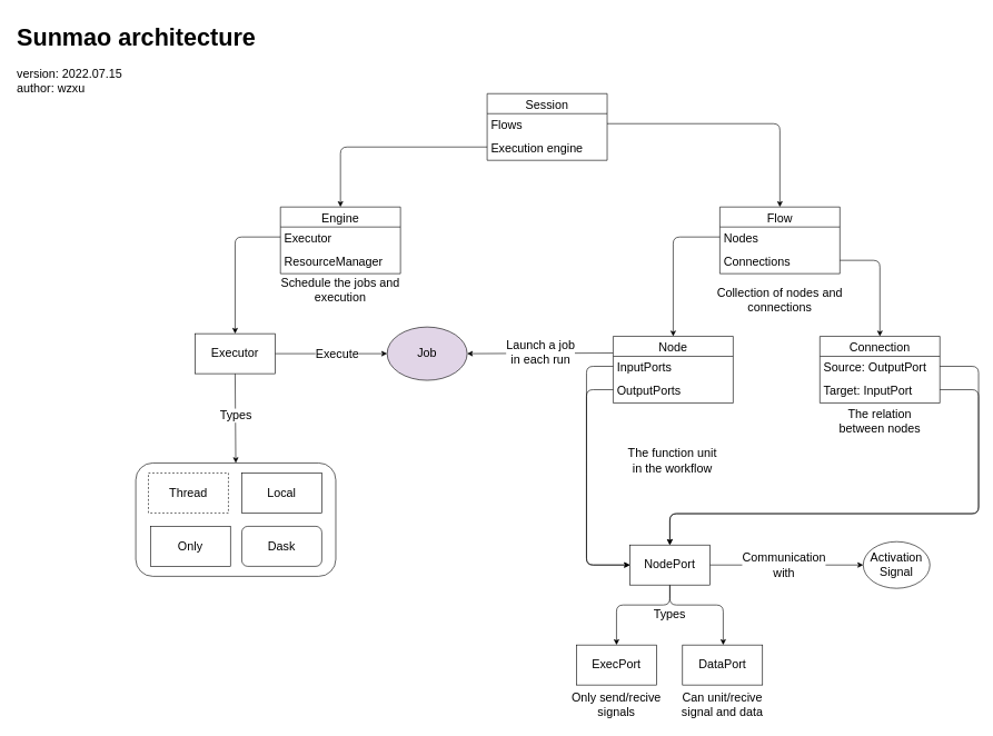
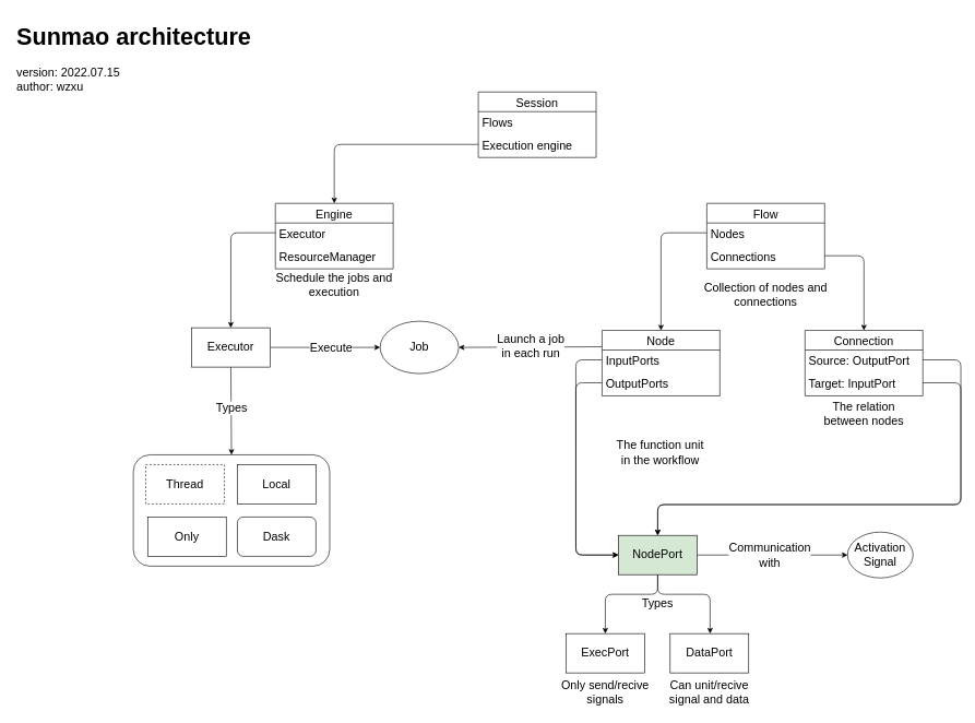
  <mxCell id="0" />
  <mxCell id="1" parent="0" />
  <mxCell id="2" value="" style="rounded=1;whiteSpace=wrap;html=1;fontSize=18;" vertex="1" parent="1"><mxGeometry x="203" y="694" width="300" height="170" as="geometry" /></mxCell>
  <mxCell id="3" style="edgeStyle=none;html=1;exitX=0.5;exitY=1;exitDx=0;exitDy=0;entryX=0.5;entryY=0;entryDx=0;entryDy=0;fontSize=18;" edge="1" parent="1" source="7"><mxGeometry relative="1" as="geometry"><mxPoint x="1084" y="967" as="targetPoint" /><Array as="points"><mxPoint x="1004" y="907" /><mxPoint x="1084" y="907" /></Array></mxGeometry></mxCell>
  <mxCell id="4" style="edgeStyle=none;html=1;exitX=0.5;exitY=1;exitDx=0;exitDy=0;entryX=0.5;entryY=0;entryDx=0;entryDy=0;fontSize=18;" edge="1" parent="1" source="7" target="23"><mxGeometry relative="1" as="geometry"><Array as="points"><mxPoint x="1004" y="907" /><mxPoint x="924" y="907" /></Array></mxGeometry></mxCell>
  <mxCell id="5" style="edgeStyle=none;html=1;exitX=1;exitY=0.5;exitDx=0;exitDy=0;fontSize=18;" edge="1" parent="1" source="7" target="8"><mxGeometry relative="1" as="geometry" /></mxCell>
  <mxCell id="6" value="Communication&lt;br&gt;with" style="edgeLabel;html=1;align=center;verticalAlign=middle;resizable=0;points=[];fontSize=18;" vertex="1" connectable="0" parent="5"><mxGeometry x="-0.148" y="-1" relative="1" as="geometry"><mxPoint x="12" y="-1" as="offset" /></mxGeometry></mxCell>
- <mxCell id="7" value="&lt;font style=&quot;font-size: 18px&quot;&gt;NodePort&lt;/font&gt;" style="rounded=0;whiteSpace=wrap;html=1;" vertex="1" parent="1"><mxGeometry x="944" y="817" width="120" height="60" as="geometry" /></mxCell>
+ <mxCell id="7" value="&lt;font style=&quot;font-size: 18px&quot;&gt;NodePort&lt;/font&gt;" style="rounded=0;whiteSpace=wrap;html=1;fillColor=#d5e8d4;" vertex="1" parent="1"><mxGeometry x="944" y="817" width="120" height="60" as="geometry" /></mxCell>
  <mxCell id="8" value="Activation&lt;br&gt;Signal" style="ellipse;whiteSpace=wrap;html=1;fontSize=18;" vertex="1" parent="1"><mxGeometry x="1294" y="812" width="100" height="70" as="geometry" /></mxCell>
  <mxCell id="9" value="Connection" style="swimlane;fontStyle=0;childLayout=stackLayout;horizontal=1;startSize=30;horizontalStack=0;resizeParent=1;resizeParentMax=0;resizeLast=0;collapsible=1;marginBottom=0;fontSize=18;" vertex="1" parent="1"><mxGeometry x="1229" y="504" width="180" height="100" as="geometry" /></mxCell>
  <mxCell id="10" value="Source: OutputPort" style="text;strokeColor=none;fillColor=none;align=left;verticalAlign=middle;spacingLeft=4;spacingRight=4;overflow=hidden;points=[[0,0.5],[1,0.5]];portConstraint=eastwest;rotatable=0;fontSize=18;" vertex="1" parent="9"><mxGeometry y="30" width="180" height="30" as="geometry" /></mxCell>
  <mxCell id="11" value="Target: InputPort" style="text;strokeColor=none;fillColor=none;align=left;verticalAlign=middle;spacingLeft=4;spacingRight=4;overflow=hidden;points=[[0,0.5],[1,0.5]];portConstraint=eastwest;rotatable=0;fontSize=18;" vertex="1" parent="9"><mxGeometry y="60" width="180" height="40" as="geometry" /></mxCell>
  <mxCell id="12" style="edgeStyle=none;html=1;exitX=0;exitY=0.25;exitDx=0;exitDy=0;entryX=1;entryY=0.5;entryDx=0;entryDy=0;fontSize=18;" edge="1" parent="1" source="14" target="38"><mxGeometry relative="1" as="geometry" /></mxCell>
  <mxCell id="13" value="Launch a job&lt;br&gt;in each run" style="edgeLabel;html=1;align=center;verticalAlign=middle;resizable=0;points=[];fontSize=18;" vertex="1" connectable="0" parent="12"><mxGeometry x="-0.152" y="-2" relative="1" as="geometry"><mxPoint x="-16" as="offset" /></mxGeometry></mxCell>
  <mxCell id="14" value="Node" style="swimlane;fontStyle=0;childLayout=stackLayout;horizontal=1;startSize=30;horizontalStack=0;resizeParent=1;resizeParentMax=0;resizeLast=0;collapsible=1;marginBottom=0;fontSize=18;" vertex="1" parent="1"><mxGeometry x="919" y="504" width="180" height="100" as="geometry" /></mxCell>
  <mxCell id="15" value="InputPorts" style="text;strokeColor=none;fillColor=none;align=left;verticalAlign=middle;spacingLeft=4;spacingRight=4;overflow=hidden;points=[[0,0.5],[1,0.5]];portConstraint=eastwest;rotatable=0;fontSize=18;" vertex="1" parent="14"><mxGeometry y="30" width="180" height="30" as="geometry" /></mxCell>
  <mxCell id="16" value="OutputPorts" style="text;strokeColor=none;fillColor=none;align=left;verticalAlign=middle;spacingLeft=4;spacingRight=4;overflow=hidden;points=[[0,0.5],[1,0.5]];portConstraint=eastwest;rotatable=0;fontSize=18;" vertex="1" parent="14"><mxGeometry y="60" width="180" height="40" as="geometry" /></mxCell>
  <mxCell id="17" value="Flow" style="swimlane;fontStyle=0;childLayout=stackLayout;horizontal=1;startSize=30;horizontalStack=0;resizeParent=1;resizeParentMax=0;resizeLast=0;collapsible=1;marginBottom=0;fontSize=18;" vertex="1" parent="1"><mxGeometry x="1079" y="310" width="180" height="100" as="geometry" /></mxCell>
  <mxCell id="18" value="Nodes" style="text;strokeColor=none;fillColor=none;align=left;verticalAlign=middle;spacingLeft=4;spacingRight=4;overflow=hidden;points=[[0,0.5],[1,0.5]];portConstraint=eastwest;rotatable=0;fontSize=18;" vertex="1" parent="17"><mxGeometry y="30" width="180" height="30" as="geometry" /></mxCell>
  <mxCell id="19" value="Connections" style="text;strokeColor=none;fillColor=none;align=left;verticalAlign=middle;spacingLeft=4;spacingRight=4;overflow=hidden;points=[[0,0.5],[1,0.5]];portConstraint=eastwest;rotatable=0;fontSize=18;" vertex="1" parent="17"><mxGeometry y="60" width="180" height="40" as="geometry" /></mxCell>
  <mxCell id="20" style="edgeStyle=none;html=1;exitX=1;exitY=0.5;exitDx=0;exitDy=0;entryX=0.5;entryY=0;entryDx=0;entryDy=0;fontSize=18;" edge="1" parent="1" source="19" target="9"><mxGeometry relative="1" as="geometry"><Array as="points"><mxPoint x="1319" y="390" /></Array></mxGeometry></mxCell>
  <mxCell id="21" style="edgeStyle=none;html=1;exitX=0;exitY=0.5;exitDx=0;exitDy=0;entryX=0;entryY=0.5;entryDx=0;entryDy=0;fontSize=18;" edge="1" parent="1" source="15" target="7"><mxGeometry relative="1" as="geometry"><Array as="points"><mxPoint x="879" y="549" /><mxPoint x="879" y="700" /><mxPoint x="879" y="847" /></Array></mxGeometry></mxCell>
  <mxCell id="22" style="edgeStyle=none;html=1;exitX=0;exitY=0.5;exitDx=0;exitDy=0;entryX=0;entryY=0.5;entryDx=0;entryDy=0;fontSize=18;" edge="1" parent="1" source="16" target="7"><mxGeometry relative="1" as="geometry"><Array as="points"><mxPoint x="879" y="584" /><mxPoint x="879" y="720" /><mxPoint x="879" y="847" /></Array></mxGeometry></mxCell>
  <mxCell id="23" value="&lt;font style=&quot;font-size: 18px&quot;&gt;ExecPort&lt;/font&gt;" style="rounded=0;whiteSpace=wrap;html=1;" vertex="1" parent="1"><mxGeometry x="864" y="967" width="120" height="60" as="geometry" /></mxCell>
  <mxCell id="24" value="&lt;font style=&quot;font-size: 18px&quot;&gt;DataPort&lt;/font&gt;" style="rounded=0;whiteSpace=wrap;html=1;" vertex="1" parent="1"><mxGeometry x="1023" y="967" width="120" height="60" as="geometry" /></mxCell>
  <mxCell id="25" value="Types" style="text;html=1;strokeColor=none;fillColor=none;align=center;verticalAlign=middle;whiteSpace=wrap;rounded=0;fontSize=18;" vertex="1" parent="1"><mxGeometry x="974" y="907" width="60" height="30" as="geometry" /></mxCell>
  <mxCell id="26" style="edgeStyle=none;html=1;exitX=0;exitY=0.5;exitDx=0;exitDy=0;entryX=0.5;entryY=0;entryDx=0;entryDy=0;fontSize=18;" edge="1" parent="1" source="18" target="14"><mxGeometry relative="1" as="geometry"><Array as="points"><mxPoint x="1009" y="355" /></Array></mxGeometry></mxCell>
  <mxCell id="27" value="Collection of nodes and connections" style="text;html=1;strokeColor=none;fillColor=none;align=center;verticalAlign=middle;whiteSpace=wrap;rounded=0;fontSize=18;" vertex="1" parent="1"><mxGeometry x="1069" y="425" width="200" height="50" as="geometry" /></mxCell>
  <mxCell id="28" value="The function unit in the workflow" style="text;html=1;strokeColor=none;fillColor=none;align=center;verticalAlign=middle;whiteSpace=wrap;rounded=0;fontSize=18;" vertex="1" parent="1"><mxGeometry x="934" y="666" width="148" height="50" as="geometry" /></mxCell>
  <mxCell id="29" value="The relation between nodes" style="text;html=1;strokeColor=none;fillColor=none;align=center;verticalAlign=middle;whiteSpace=wrap;rounded=0;fontSize=18;" vertex="1" parent="1"><mxGeometry x="1245" y="607" width="148" height="50" as="geometry" /></mxCell>
  <mxCell id="30" style="edgeStyle=none;html=1;exitX=1;exitY=0.5;exitDx=0;exitDy=0;entryX=0.5;entryY=0;entryDx=0;entryDy=0;fontSize=18;" edge="1" parent="1" source="11" target="7"><mxGeometry relative="1" as="geometry"><Array as="points"><mxPoint x="1467" y="584" /><mxPoint x="1467" y="770" /><mxPoint x="1004" y="770" /></Array></mxGeometry></mxCell>
  <mxCell id="31" style="edgeStyle=none;html=1;exitX=1;exitY=0.5;exitDx=0;exitDy=0;fontSize=18;entryX=0.5;entryY=0;entryDx=0;entryDy=0;" edge="1" parent="1" source="10" target="7"><mxGeometry relative="1" as="geometry"><mxPoint x="1179" y="625" as="targetPoint" /><Array as="points"><mxPoint x="1467" y="549" /><mxPoint x="1467" y="770" /><mxPoint x="1004" y="770" /></Array></mxGeometry></mxCell>
  <mxCell id="32" value="Only send/recive signals" style="text;html=1;strokeColor=none;fillColor=none;align=center;verticalAlign=middle;whiteSpace=wrap;rounded=0;fontSize=18;" vertex="1" parent="1"><mxGeometry x="850" y="1032" width="148" height="50" as="geometry" /></mxCell>
  <mxCell id="33" value="Can unit/recive signal and data" style="text;html=1;strokeColor=none;fillColor=none;align=center;verticalAlign=middle;whiteSpace=wrap;rounded=0;fontSize=18;" vertex="1" parent="1"><mxGeometry x="1009" y="1032" width="148" height="50" as="geometry" /></mxCell>
  <mxCell id="34" value="Session" style="swimlane;fontStyle=0;childLayout=stackLayout;horizontal=1;startSize=30;horizontalStack=0;resizeParent=1;resizeParentMax=0;resizeLast=0;collapsible=1;marginBottom=0;fontSize=18;" vertex="1" parent="1"><mxGeometry x="730" y="140" width="180" height="100" as="geometry" /></mxCell>
  <mxCell id="35" value="Flows" style="text;strokeColor=none;fillColor=none;align=left;verticalAlign=middle;spacingLeft=4;spacingRight=4;overflow=hidden;points=[[0,0.5],[1,0.5]];portConstraint=eastwest;rotatable=0;fontSize=18;" vertex="1" parent="34"><mxGeometry y="30" width="180" height="30" as="geometry" /></mxCell>
  <mxCell id="36" value="Execution engine" style="text;strokeColor=none;fillColor=none;align=left;verticalAlign=middle;spacingLeft=4;spacingRight=4;overflow=hidden;points=[[0,0.5],[1,0.5]];portConstraint=eastwest;rotatable=0;fontSize=18;" vertex="1" parent="34"><mxGeometry y="60" width="180" height="40" as="geometry" /></mxCell>
- <mxCell id="37" style="edgeStyle=none;html=1;exitX=1;exitY=0.5;exitDx=0;exitDy=0;entryX=0.5;entryY=0;entryDx=0;entryDy=0;fontSize=18;" edge="1" parent="1" source="35" target="17"><mxGeometry relative="1" as="geometry"><Array as="points"><mxPoint x="1169" y="185" /></Array></mxGeometry></mxCell>
- <mxCell id="38" value="Job" style="ellipse;whiteSpace=wrap;html=1;fontSize=18;fillColor=#e1d5e7;" vertex="1" parent="1"><mxGeometry x="580" y="490" width="120" height="80" as="geometry" /></mxCell>
+ <mxCell id="38" value="Job" style="ellipse;whiteSpace=wrap;html=1;fontSize=18;" vertex="1" parent="1"><mxGeometry x="580" y="490" width="120" height="80" as="geometry" /></mxCell>
  <mxCell id="39" style="edgeStyle=none;html=1;exitX=1;exitY=0.5;exitDx=0;exitDy=0;entryX=0;entryY=0.5;entryDx=0;entryDy=0;fontSize=18;" edge="1" parent="1" source="47" target="38"><mxGeometry relative="1" as="geometry"><mxPoint x="570" y="370" as="sourcePoint" /></mxGeometry></mxCell>
  <mxCell id="40" value="Execute" style="edgeLabel;html=1;align=center;verticalAlign=middle;resizable=0;points=[];fontSize=18;" vertex="1" connectable="0" parent="39"><mxGeometry x="-0.217" y="1" relative="1" as="geometry"><mxPoint x="26" y="1" as="offset" /></mxGeometry></mxCell>
  <mxCell id="41" style="edgeStyle=none;html=1;exitX=0;exitY=0.5;exitDx=0;exitDy=0;fontSize=18;entryX=0.5;entryY=0;entryDx=0;entryDy=0;" edge="1" parent="1" source="36" target="42"><mxGeometry relative="1" as="geometry"><mxPoint x="570" y="310" as="targetPoint" /><Array as="points"><mxPoint x="510" y="220" /></Array></mxGeometry></mxCell>
  <mxCell id="42" value="Engine" style="swimlane;fontStyle=0;childLayout=stackLayout;horizontal=1;startSize=30;horizontalStack=0;resizeParent=1;resizeParentMax=0;resizeLast=0;collapsible=1;marginBottom=0;fontSize=18;" vertex="1" parent="1"><mxGeometry x="420" y="310" width="180" height="100" as="geometry" /></mxCell>
  <mxCell id="43" value="Executor" style="text;strokeColor=none;fillColor=none;align=left;verticalAlign=middle;spacingLeft=4;spacingRight=4;overflow=hidden;points=[[0,0.5],[1,0.5]];portConstraint=eastwest;rotatable=0;fontSize=18;" vertex="1" parent="42"><mxGeometry y="30" width="180" height="30" as="geometry" /></mxCell>
  <mxCell id="44" value="ResourceManager" style="text;strokeColor=none;fillColor=none;align=left;verticalAlign=middle;spacingLeft=4;spacingRight=4;overflow=hidden;points=[[0,0.5],[1,0.5]];portConstraint=eastwest;rotatable=0;fontSize=18;" vertex="1" parent="42"><mxGeometry y="60" width="180" height="40" as="geometry" /></mxCell>
  <mxCell id="45" style="edgeStyle=none;html=1;exitX=0.5;exitY=1;exitDx=0;exitDy=0;entryX=0.5;entryY=0;entryDx=0;entryDy=0;fontSize=18;" edge="1" parent="1" source="47" target="2"><mxGeometry relative="1" as="geometry"><mxPoint x="352" y="683" as="targetPoint" /></mxGeometry></mxCell>
  <mxCell id="46" value="Types" style="edgeLabel;html=1;align=center;verticalAlign=middle;resizable=0;points=[];fontSize=18;" vertex="1" connectable="0" parent="45"><mxGeometry x="-0.341" relative="1" as="geometry"><mxPoint y="19" as="offset" /></mxGeometry></mxCell>
  <mxCell id="47" value="Executor" style="rounded=0;whiteSpace=wrap;html=1;fontSize=18;" vertex="1" parent="1"><mxGeometry x="292" y="500" width="120" height="60" as="geometry" /></mxCell>
  <mxCell id="48" style="edgeStyle=none;html=1;exitX=0;exitY=0.5;exitDx=0;exitDy=0;entryX=0.5;entryY=0;entryDx=0;entryDy=0;fontSize=18;" edge="1" parent="1" source="43" target="47"><mxGeometry relative="1" as="geometry"><Array as="points"><mxPoint x="352" y="355" /></Array></mxGeometry></mxCell>
  <mxCell id="49" value="Schedule the jobs and execution" style="text;html=1;strokeColor=none;fillColor=none;align=center;verticalAlign=middle;whiteSpace=wrap;rounded=0;fontSize=18;" vertex="1" parent="1"><mxGeometry x="410" y="410" width="200" height="50" as="geometry" /></mxCell>
  <mxCell id="50" value="Local" style="rounded=0;whiteSpace=wrap;html=1;fontSize=18;" vertex="1" parent="1"><mxGeometry x="362" y="709" width="120" height="60" as="geometry" /></mxCell>
  <mxCell id="51" value="Thread" style="rounded=0;whiteSpace=wrap;html=1;fontSize=18;dashed=1;" vertex="1" parent="1"><mxGeometry x="222" y="709" width="120" height="60" as="geometry" /></mxCell>
  <mxCell id="52" value="Only" style="rounded=0;whiteSpace=wrap;html=1;fontSize=18;" vertex="1" parent="1"><mxGeometry x="225" y="789" width="120" height="60" as="geometry" /></mxCell>
  <mxCell id="53" value="Dask" style="whiteSpace=wrap;html=1;fontSize=18;rounded=1;" vertex="1" parent="1"><mxGeometry x="362" y="789" width="120" height="60" as="geometry" /></mxCell>
  <mxCell id="54" value="&lt;h1&gt;Sunmao architecture&lt;/h1&gt;&lt;div&gt;version: 2022.07.15&lt;/div&gt;&lt;div&gt;author: wzxu&lt;/div&gt;" style="text;html=1;strokeColor=none;fillColor=none;spacing=5;spacingTop=-20;whiteSpace=wrap;overflow=hidden;rounded=0;fontSize=18;" vertex="1" parent="1"><mxGeometry x="20" y="20" width="400" height="120" as="geometry" /></mxCell>
